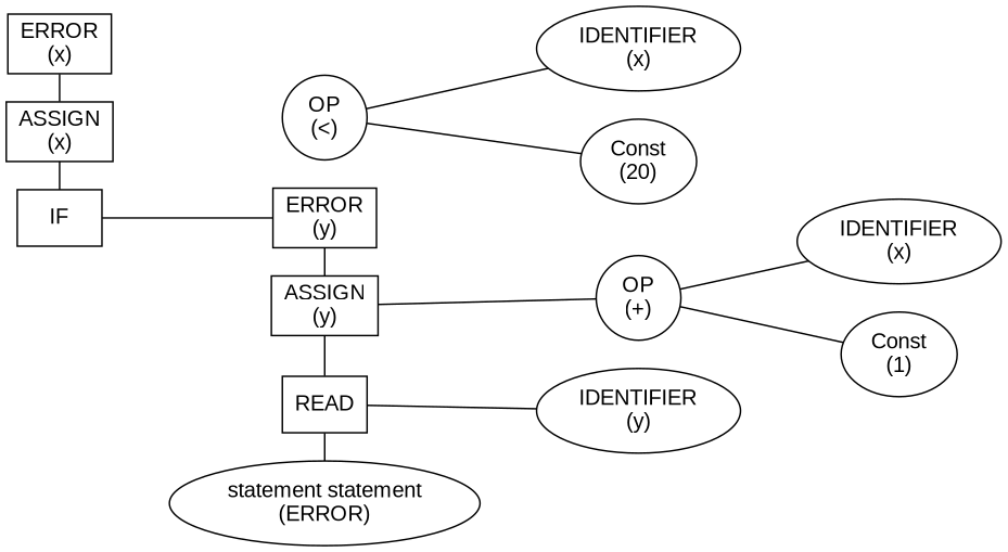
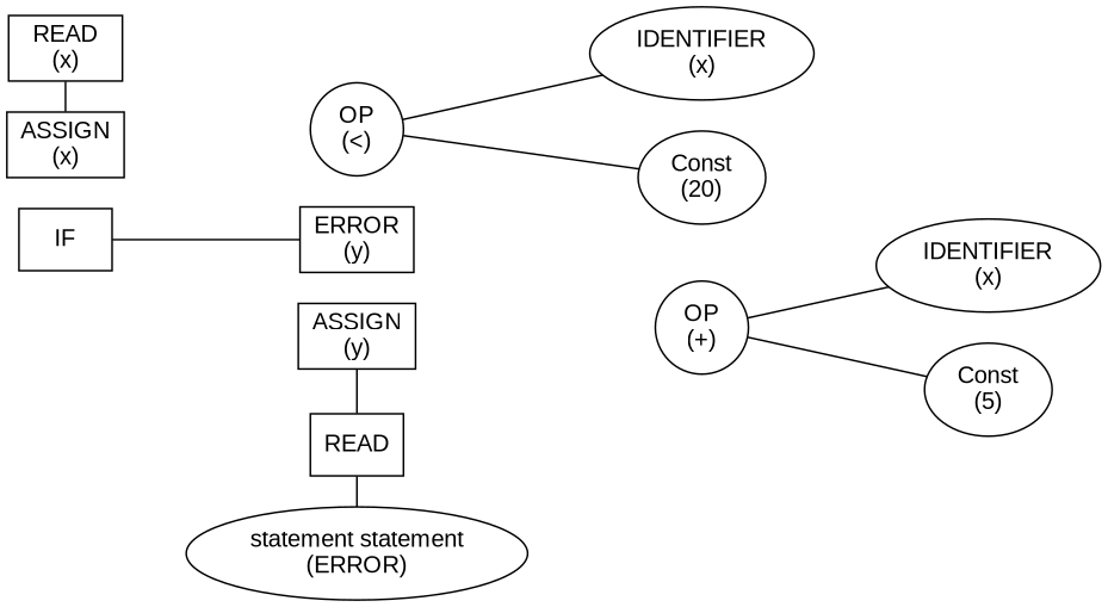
  graph {
    rankdir=LR
    node [fontname=Arial shape=oval]
    n1 [label="IDENTIFIER\n(x)"]
    n2 [label="Const\n(20)"]
    n3 [label="IDENTIFIER\n(x)"]
-   n4 [label="Const\n(1)"]
+   n4 [label="Const\n(5)"]
    n5 [label=READ shape=rect]
    n6 [label="statement statement\n(ERROR)"]
    n7 [label="ASSIGN\n(y)" shape=rect]
    n8 [label="ERROR\n(y)" shape=rect]
    n9 [label="OP\n(<)"]
    n10 [label="ASSIGN\n(x)" shape=rect]
    n11 [label=IF shape=rect]
-   n12 [label="ERROR\n(x)" shape=rect]
-   n13 [label="IDENTIFIER\n(y)"]
+   n12 [label="READ\n(x)" shape=rect]
    n14 [label="OP\n(+)"]
    subgraph sub_1 {
      rank=same
      n1
      n2
    }
    subgraph sub_2 {
      rank=same
      n3
      n4
    }
    subgraph sub_3 {
      rank=same
      n5
      n6
    }
    subgraph sub_4 {
      rank=same
      n5
      n7
    }
    subgraph sub_5 {
      rank=same
      n7
      n8
    }
    subgraph sub_6 {
      rank=same
      n8
      n9
    }
    subgraph sub_7 {
      rank=same
      n10
      n11
    }
    subgraph sub_8 {
      rank=same
      n10
      n12
    }
    n1 -- n2 [style=invis]
    n3 -- n4 [style=invis]
    n5 -- n6
-   n5 -- n13
    n7 -- n5
-   n7 -- n14
-   n8 -- n7
    n9 -- n1
    n9 -- n2
    n9 -- n8 [style=invis]
-   n10 -- n11
    n11 -- n8
    n12 -- n10
    n14 -- n3
    n14 -- n4
  }
